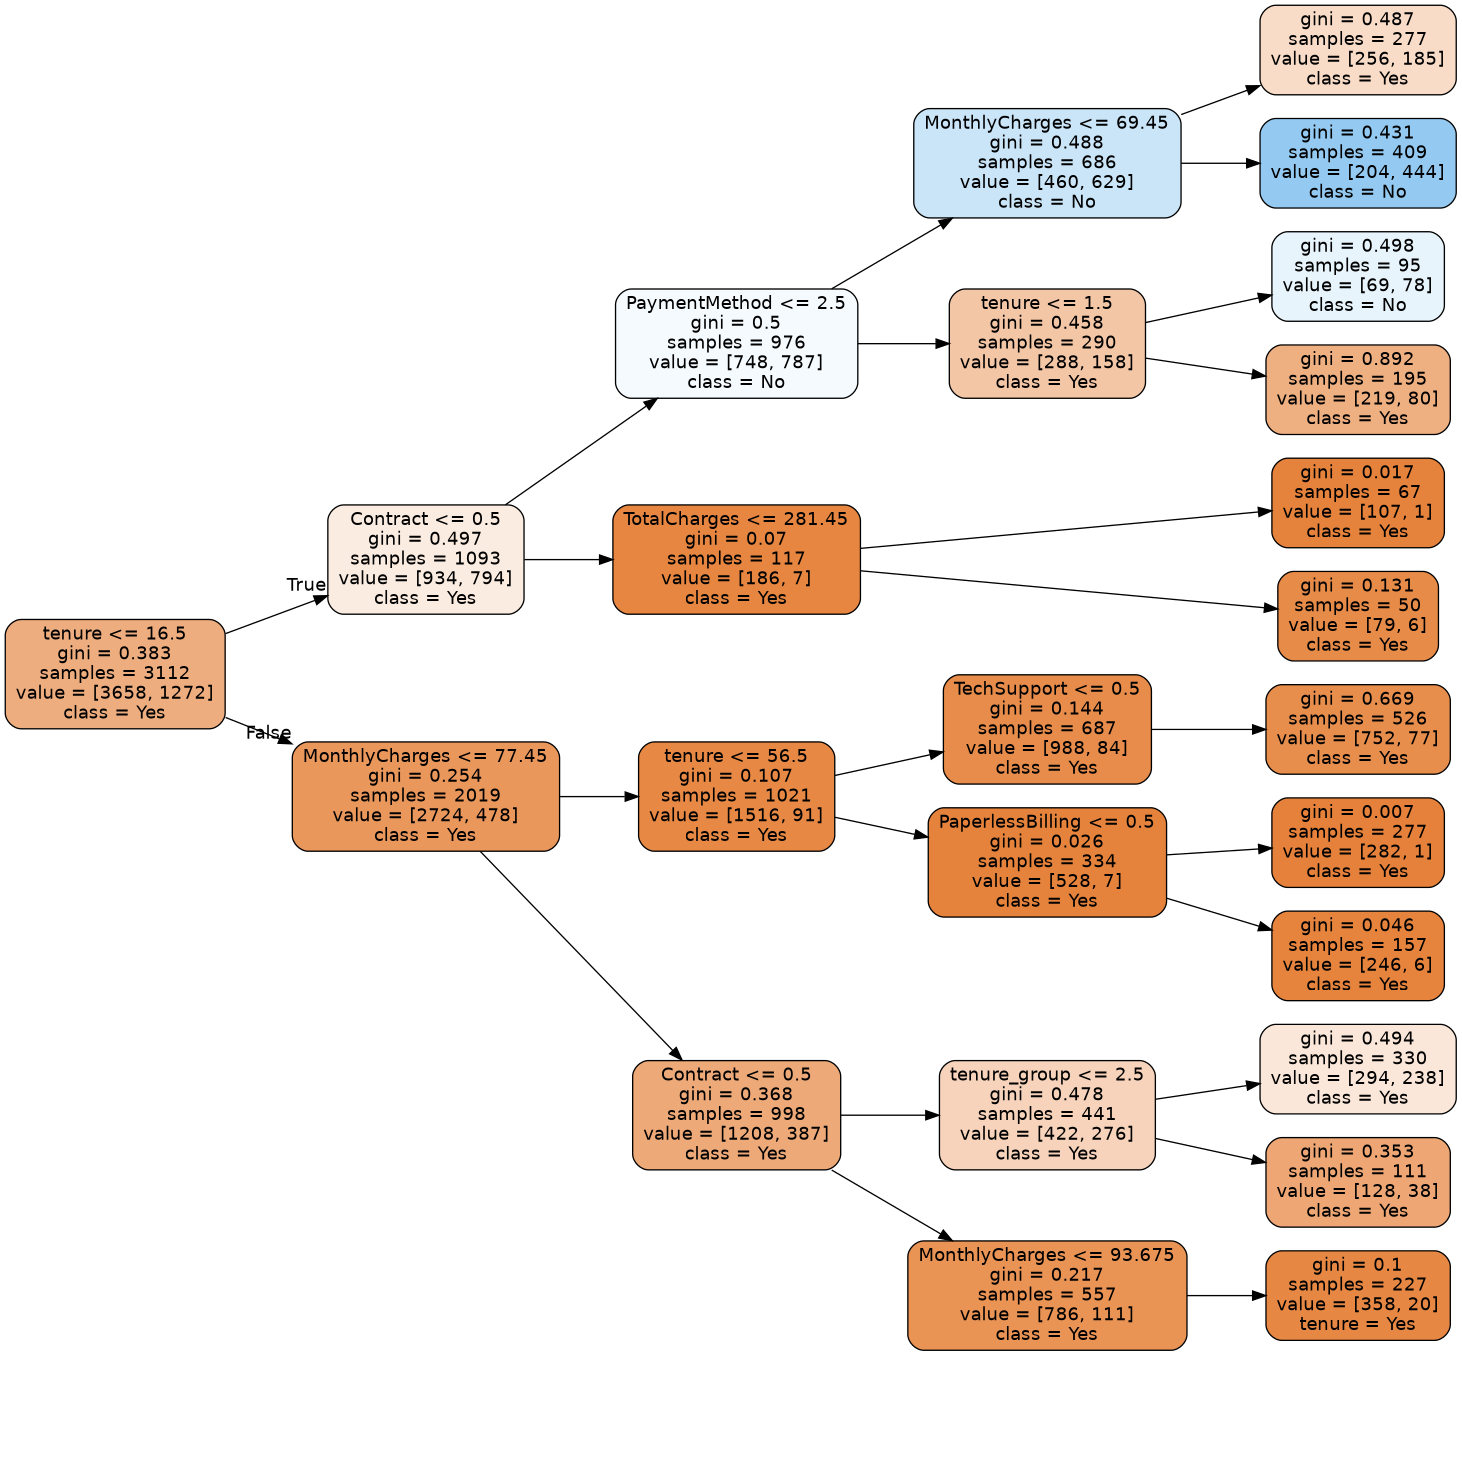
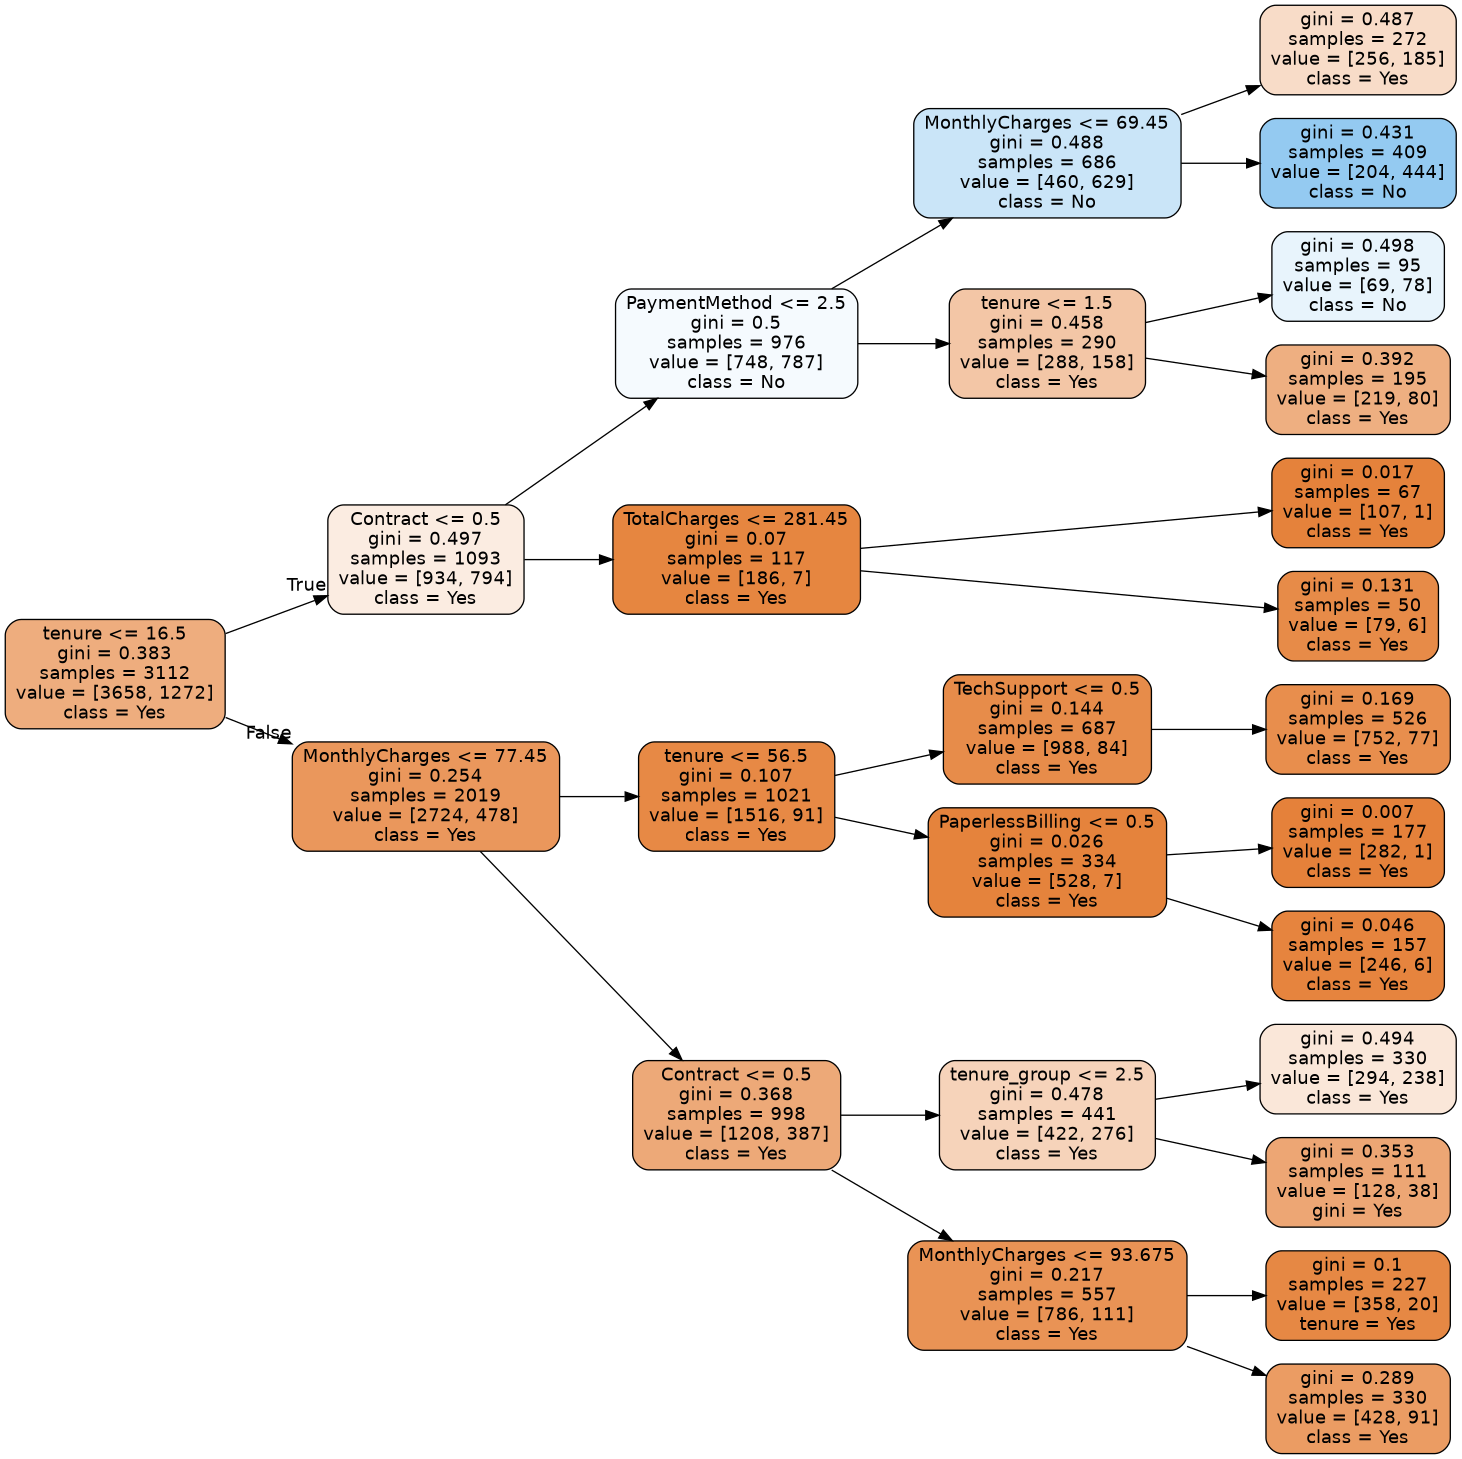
  digraph {
    rankdir=LR
    ranksep=equally
    splines=polyline
    node [color=black fontname=helvetica shape=box style="filled, rounded"]
    edge [fontname=helvetica]
    n1 [fillcolor="#eead7e" label="tenure <= 16.5\ngini = 0.383\nsamples = 3112\nvalue = [3658, 1272]\nclass = Yes"]
    n2 [fillcolor="#fbece1" label="Contract <= 0.5\ngini = 0.497\nsamples = 1093\nvalue = [934, 794]\nclass = Yes"]
    n3 [fillcolor="#ea975c" label="MonthlyCharges <= 77.45\ngini = 0.254\nsamples = 2019\nvalue = [2724, 478]\nclass = Yes"]
    n4 [fillcolor="#f5fafe" label="PaymentMethod <= 2.5\ngini = 0.5\nsamples = 976\nvalue = [748, 787]\nclass = No"]
    n5 [fillcolor="#e68640" label="TotalCharges <= 281.45\ngini = 0.07\nsamples = 117\nvalue = [186, 7]\nclass = Yes"]
    n6 [fillcolor="#e78945" label="tenure <= 56.5\ngini = 0.107\nsamples = 1021\nvalue = [1516, 91]\nclass = Yes"]
    n7 [fillcolor="#eda978" label="Contract <= 0.5\ngini = 0.368\nsamples = 998\nvalue = [1208, 387]\nclass = Yes"]
    n8 [fillcolor="#cae5f8" label="MonthlyCharges <= 69.45\ngini = 0.488\nsamples = 686\nvalue = [460, 629]\nclass = No"]
    n9 [fillcolor="#f3c6a6" label="tenure <= 1.5\ngini = 0.458\nsamples = 290\nvalue = [288, 158]\nclass = Yes"]
    n10 [fillcolor="#e78c4a" label="TechSupport <= 0.5\ngini = 0.144\nsamples = 687\nvalue = [988, 84]\nclass = Yes"]
    n11 [fillcolor="#e5833c" label="PaperlessBilling <= 0.5\ngini = 0.026\nsamples = 334\nvalue = [528, 7]\nclass = Yes"]
    n12 [fillcolor="#f6d3ba" label="tenure_group <= 2.5\ngini = 0.478\nsamples = 441\nvalue = [422, 276]\nclass = Yes"]
    n13 [fillcolor="#e99355" label="MonthlyCharges <= 93.675\ngini = 0.217\nsamples = 557\nvalue = [786, 111]\nclass = Yes"]
-   n14 [fillcolor="#f8dcc8" label="gini = 0.487\nsamples = 277\nvalue = [256, 185]\nclass = Yes"]
+   n14 [fillcolor="#f8dcc8" label="gini = 0.487\nsamples = 272\nvalue = [256, 185]\nclass = Yes"]
    n15 [fillcolor="#94caf1" label="gini = 0.431\nsamples = 409\nvalue = [204, 444]\nclass = No"]
    n16 [fillcolor="#e8f4fc" label="gini = 0.498\nsamples = 95\nvalue = [69, 78]\nclass = No"]
-   n17 [fillcolor="#eeaf81" label="gini = 0.892\nsamples = 195\nvalue = [219, 80]\nclass = Yes"]
+   n17 [fillcolor="#eeaf81" label="gini = 0.392\nsamples = 195\nvalue = [219, 80]\nclass = Yes"]
    n18 [fillcolor="#e5823b" label="gini = 0.017\nsamples = 67\nvalue = [107, 1]\nclass = Yes"]
    n19 [fillcolor="#e78b48" label="gini = 0.131\nsamples = 50\nvalue = [79, 6]\nclass = Yes"]
-   n20 [fillcolor="#e88e4d" label="gini = 0.669\nsamples = 526\nvalue = [752, 77]\nclass = Yes"]
-   n21 [fillcolor="#e5813a" label="gini = 0.007\nsamples = 277\nvalue = [282, 1]\nclass = Yes"]
+   n20 [fillcolor="#e88e4d" label="gini = 0.169\nsamples = 526\nvalue = [752, 77]\nclass = Yes"]
+   n21 [fillcolor="#e5813a" label="gini = 0.007\nsamples = 177\nvalue = [282, 1]\nclass = Yes"]
    n22 [fillcolor="#e6843e" label="gini = 0.046\nsamples = 157\nvalue = [246, 6]\nclass = Yes"]
    n23 [fillcolor="#fae7d9" label="gini = 0.494\nsamples = 330\nvalue = [294, 238]\nclass = Yes"]
-   n24 [fillcolor="#eda674" label="gini = 0.353\nsamples = 111\nvalue = [128, 38]\nclass = Yes"]
+   n24 [fillcolor="#eda674" label="gini = 0.353\nsamples = 111\nvalue = [128, 38]\ngini = Yes"]
    n25 [fillcolor="#e68844" label="gini = 0.1\nsamples = 227\nvalue = [358, 20]\ntenure = Yes"]
+   n26 [fillcolor="#eb9c63" label="gini = 0.289\nsamples = 330\nvalue = [428, 91]\nclass = Yes"]
    subgraph sub_1 {
      rank=same
      n1
    }
    subgraph sub_2 {
      rank=same
      n2
      n3
    }
    subgraph sub_3 {
      rank=same
      n4
      n5
      n6
      n7
    }
    subgraph sub_4 {
      rank=same
      n8
      n9
      n10
      n11
      n12
      n13
    }
    subgraph sub_5 {
      rank=same
      n14
      n15
      n16
      n17
      n18
      n19
      n20
      n21
      n22
      n23
      n24
      n25
+     n26
    }
    n1 -> n2 [headlabel=True labelangle=45 labeldistance=2.5]
    n1 -> n3 [headlabel=False labelangle=-45 labeldistance=2.5]
    n2 -> n4
    n2 -> n5
    n3 -> n6
    n3 -> n7
    n4 -> n8
    n4 -> n9
    n5 -> n18
    n5 -> n19
    n6 -> n10
    n6 -> n11
    n7 -> n12
    n7 -> n13
    n8 -> n14
    n8 -> n15
    n9 -> n16
    n9 -> n17
    n10 -> n20
    n11 -> n21
    n11 -> n22
    n12 -> n23
    n12 -> n24
    n13 -> n25
+   n13 -> n26
  }
